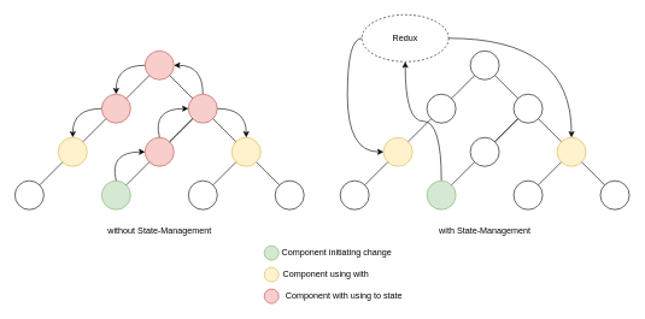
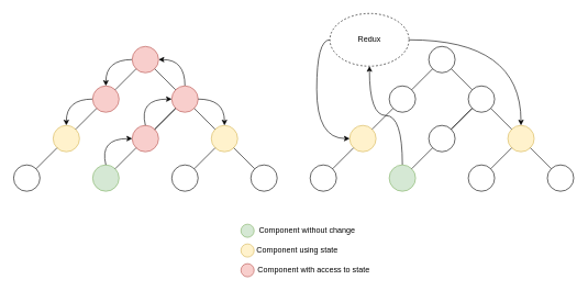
  <mxCell id="0" />
  <mxCell id="1" parent="0" />
  <mxCell id="2" style="edgeStyle=orthogonalEdgeStyle;curved=1;orthogonalLoop=1;jettySize=auto;html=1;exitX=0;exitY=0.5;exitDx=0;exitDy=0;entryX=0.5;entryY=0;entryDx=0;entryDy=0;strokeColor=#000000;" parent="1" source="3" target="5" edge="1"><mxGeometry relative="1" as="geometry" /></mxCell>
  <mxCell id="3" value="" style="ellipse;whiteSpace=wrap;html=1;aspect=fixed;fillColor=#f8cecc;strokeColor=#b85450;" parent="1" vertex="1"><mxGeometry x="200" y="70" width="40" height="40" as="geometry" /></mxCell>
  <mxCell id="4" style="edgeStyle=orthogonalEdgeStyle;curved=1;orthogonalLoop=1;jettySize=auto;html=1;exitX=0;exitY=0.5;exitDx=0;exitDy=0;entryX=0.5;entryY=0;entryDx=0;entryDy=0;strokeColor=#000000;" parent="1" source="5" target="10" edge="1"><mxGeometry relative="1" as="geometry" /></mxCell>
  <mxCell id="5" value="" style="ellipse;whiteSpace=wrap;html=1;aspect=fixed;fillColor=#f8cecc;strokeColor=#b85450;" parent="1" vertex="1"><mxGeometry x="140" y="130" width="40" height="40" as="geometry" /></mxCell>
  <mxCell id="6" style="edgeStyle=orthogonalEdgeStyle;curved=1;orthogonalLoop=1;jettySize=auto;html=1;exitX=0.5;exitY=0;exitDx=0;exitDy=0;entryX=1;entryY=0.5;entryDx=0;entryDy=0;strokeColor=#000000;" parent="1" source="7" target="3" edge="1"><mxGeometry relative="1" as="geometry" /></mxCell>
  <mxCell id="7" value="" style="ellipse;whiteSpace=wrap;html=1;aspect=fixed;fillColor=#f8cecc;strokeColor=#b85450;" parent="1" vertex="1"><mxGeometry x="260" y="130" width="40" height="40" as="geometry" /></mxCell>
  <mxCell id="8" value="" style="ellipse;whiteSpace=wrap;html=1;aspect=fixed;fillColor=#f8cecc;strokeColor=#b85450;" parent="1" vertex="1"><mxGeometry x="200" y="190" width="40" height="40" as="geometry" /></mxCell>
  <mxCell id="9" value="" style="ellipse;whiteSpace=wrap;html=1;aspect=fixed;fillColor=#fff2cc;strokeColor=#d6b656;" parent="1" vertex="1"><mxGeometry x="320" y="190" width="40" height="40" as="geometry" /></mxCell>
  <mxCell id="10" value="" style="ellipse;whiteSpace=wrap;html=1;aspect=fixed;fillColor=#fff2cc;strokeColor=#d6b656;" parent="1" vertex="1"><mxGeometry x="80" y="190" width="40" height="40" as="geometry" /></mxCell>
  <mxCell id="11" value="" style="ellipse;whiteSpace=wrap;html=1;aspect=fixed;" parent="1" vertex="1"><mxGeometry x="260" y="250" width="40" height="40" as="geometry" /></mxCell>
  <mxCell id="12" value="" style="ellipse;whiteSpace=wrap;html=1;aspect=fixed;" parent="1" vertex="1"><mxGeometry x="380" y="250" width="40" height="40" as="geometry" /></mxCell>
  <mxCell id="13" value="" style="ellipse;whiteSpace=wrap;html=1;aspect=fixed;fillColor=#d5e8d4;strokeColor=#82b366;" parent="1" vertex="1"><mxGeometry x="140" y="250" width="40" height="40" as="geometry" /></mxCell>
  <mxCell id="14" value="" style="ellipse;whiteSpace=wrap;html=1;aspect=fixed;" parent="1" vertex="1"><mxGeometry x="20" y="250" width="40" height="40" as="geometry" /></mxCell>
  <mxCell id="15" value="" style="endArrow=none;html=1;strokeColor=#000000;exitX=1;exitY=0;exitDx=0;exitDy=0;" parent="1" source="5" target="3" edge="1"><mxGeometry width="50" height="50" relative="1" as="geometry"><mxPoint x="170" y="130" as="sourcePoint" /><mxPoint x="200" y="100" as="targetPoint" /></mxGeometry></mxCell>
  <mxCell id="16" value="" style="endArrow=none;html=1;strokeColor=#000000;exitX=1;exitY=0;exitDx=0;exitDy=0;entryX=0;entryY=1;entryDx=0;entryDy=0;" parent="1" source="10" target="5" edge="1"><mxGeometry width="50" height="50" relative="1" as="geometry"><mxPoint x="110.002" y="191.718" as="sourcePoint" /><mxPoint x="141.718" y="160.002" as="targetPoint" /></mxGeometry></mxCell>
  <mxCell id="17" value="" style="endArrow=none;html=1;strokeColor=#000000;exitX=1;exitY=0;exitDx=0;exitDy=0;entryX=0;entryY=1;entryDx=0;entryDy=0;" parent="1" source="14" target="10" edge="1"><mxGeometry width="50" height="50" relative="1" as="geometry"><mxPoint x="60.002" y="261.718" as="sourcePoint" /><mxPoint x="91.718" y="230.002" as="targetPoint" /></mxGeometry></mxCell>
  <mxCell id="18" value="" style="endArrow=none;html=1;strokeColor=#000000;entryX=0;entryY=1;entryDx=0;entryDy=0;" parent="1" source="13" target="8" edge="1"><mxGeometry width="50" height="50" relative="1" as="geometry"><mxPoint x="170.002" y="251.718" as="sourcePoint" /><mxPoint x="201.718" y="220.002" as="targetPoint" /></mxGeometry></mxCell>
  <mxCell id="19" value="" style="endArrow=none;html=1;strokeColor=#000000;exitX=1;exitY=0;exitDx=0;exitDy=0;entryX=0;entryY=1;entryDx=0;entryDy=0;" parent="1" source="8" target="7" edge="1"><mxGeometry width="50" height="50" relative="1" as="geometry"><mxPoint x="224.142" y="185.858" as="sourcePoint" /><mxPoint x="255.858" y="154.142" as="targetPoint" /></mxGeometry></mxCell>
  <mxCell id="20" value="" style="endArrow=none;html=1;strokeColor=#000000;exitX=1;exitY=0;exitDx=0;exitDy=0;" parent="1" edge="1"><mxGeometry width="50" height="50" relative="1" as="geometry"><mxPoint x="234.142" y="195.858" as="sourcePoint" /><mxPoint x="265.858" y="164.142" as="targetPoint" /></mxGeometry></mxCell>
  <mxCell id="21" value="" style="endArrow=none;html=1;strokeColor=#000000;exitX=0;exitY=0;exitDx=0;exitDy=0;entryX=1;entryY=1;entryDx=0;entryDy=0;" parent="1" source="7" target="3" edge="1"><mxGeometry width="50" height="50" relative="1" as="geometry"><mxPoint x="244.142" y="205.858" as="sourcePoint" /><mxPoint x="275.858" y="174.142" as="targetPoint" /></mxGeometry></mxCell>
  <mxCell id="22" value="" style="endArrow=none;html=1;strokeColor=#000000;exitX=0;exitY=0;exitDx=0;exitDy=0;entryX=1;entryY=1;entryDx=0;entryDy=0;" parent="1" source="9" target="7" edge="1"><mxGeometry width="50" height="50" relative="1" as="geometry"><mxPoint x="254.142" y="215.858" as="sourcePoint" /><mxPoint x="285.858" y="184.142" as="targetPoint" /></mxGeometry></mxCell>
  <mxCell id="23" value="" style="endArrow=none;html=1;strokeColor=#000000;exitX=1;exitY=0;exitDx=0;exitDy=0;entryX=0;entryY=1;entryDx=0;entryDy=0;" parent="1" source="11" target="9" edge="1"><mxGeometry width="50" height="50" relative="1" as="geometry"><mxPoint x="264.142" y="225.858" as="sourcePoint" /><mxPoint x="295.858" y="194.142" as="targetPoint" /></mxGeometry></mxCell>
  <mxCell id="24" value="" style="endArrow=none;html=1;strokeColor=#000000;exitX=0;exitY=0;exitDx=0;exitDy=0;entryX=1;entryY=1;entryDx=0;entryDy=0;" parent="1" source="12" target="9" edge="1"><mxGeometry width="50" height="50" relative="1" as="geometry"><mxPoint x="274.142" y="235.858" as="sourcePoint" /><mxPoint x="305.858" y="204.142" as="targetPoint" /></mxGeometry></mxCell>
  <mxCell id="25" value="" style="endArrow=classic;html=1;strokeColor=#000000;exitX=0.5;exitY=0;exitDx=0;exitDy=0;entryX=0;entryY=0.5;entryDx=0;entryDy=0;curved=1;" parent="1" source="13" target="8" edge="1"><mxGeometry width="50" height="50" relative="1" as="geometry"><mxPoint x="180" y="270" as="sourcePoint" /><mxPoint x="230" y="220" as="targetPoint" /><Array as="points"><mxPoint x="150" y="210" /></Array></mxGeometry></mxCell>
  <mxCell id="26" value="" style="endArrow=classic;html=1;strokeColor=#000000;exitX=0.5;exitY=0;exitDx=0;exitDy=0;entryX=0;entryY=0.5;entryDx=0;entryDy=0;curved=1;" parent="1" edge="1"><mxGeometry width="50" height="50" relative="1" as="geometry"><mxPoint x="220" y="190" as="sourcePoint" /><mxPoint x="260" y="150" as="targetPoint" /><Array as="points"><mxPoint x="210" y="150" /></Array></mxGeometry></mxCell>
  <mxCell id="27" value="" style="endArrow=classic;html=1;strokeColor=#000000;exitX=1;exitY=0.5;exitDx=0;exitDy=0;entryX=0.5;entryY=0;entryDx=0;entryDy=0;curved=1;" parent="1" source="7" target="9" edge="1"><mxGeometry width="50" height="50" relative="1" as="geometry"><mxPoint x="310" y="170" as="sourcePoint" /><mxPoint x="350" y="130" as="targetPoint" /><Array as="points"><mxPoint x="340" y="150" /></Array></mxGeometry></mxCell>
  <mxCell id="28" value="" style="ellipse;whiteSpace=wrap;html=1;aspect=fixed;fillColor=#d5e8d4;strokeColor=#82b366;" parent="1" vertex="1"><mxGeometry x="365" y="340" width="20" height="20" as="geometry" /></mxCell>
- <mxCell id="29" value="Component initiating change" style="text;html=1;align=center;verticalAlign=middle;resizable=0;points=[];autosize=1;" parent="1" vertex="1"><mxGeometry x="380" y="340" width="170" height="20" as="geometry" /></mxCell>
+ <mxCell id="29" value="Component without change" style="text;html=1;align=center;verticalAlign=middle;resizable=0;points=[];autosize=1;" parent="1" vertex="1"><mxGeometry x="380" y="340" width="170" height="20" as="geometry" /></mxCell>
  <mxCell id="30" value="" style="ellipse;whiteSpace=wrap;html=1;aspect=fixed;fillColor=#fff2cc;strokeColor=#d6b656;" parent="1" vertex="1"><mxGeometry x="365" y="370" width="20" height="20" as="geometry" /></mxCell>
- <mxCell id="31" value="Component using with" style="text;html=1;align=center;verticalAlign=middle;resizable=0;points=[];autosize=1;" parent="1" vertex="1"><mxGeometry x="380" y="370" width="140" height="20" as="geometry" /></mxCell>
+ <mxCell id="31" value="Component using state" style="text;html=1;align=center;verticalAlign=middle;resizable=0;points=[];autosize=1;" parent="1" vertex="1"><mxGeometry x="380" y="370" width="140" height="20" as="geometry" /></mxCell>
  <mxCell id="32" value="" style="ellipse;whiteSpace=wrap;html=1;aspect=fixed;" parent="1" vertex="1"><mxGeometry x="650" y="70" width="40" height="40" as="geometry" /></mxCell>
  <mxCell id="33" value="" style="ellipse;whiteSpace=wrap;html=1;aspect=fixed;" parent="1" vertex="1"><mxGeometry x="590" y="130" width="40" height="40" as="geometry" /></mxCell>
  <mxCell id="34" value="" style="ellipse;whiteSpace=wrap;html=1;aspect=fixed;" parent="1" vertex="1"><mxGeometry x="710" y="130" width="40" height="40" as="geometry" /></mxCell>
  <mxCell id="35" value="" style="ellipse;whiteSpace=wrap;html=1;aspect=fixed;" parent="1" vertex="1"><mxGeometry x="650" y="190" width="40" height="40" as="geometry" /></mxCell>
  <mxCell id="36" value="" style="ellipse;whiteSpace=wrap;html=1;aspect=fixed;fillColor=#fff2cc;strokeColor=#d6b656;" parent="1" vertex="1"><mxGeometry x="770" y="190" width="40" height="40" as="geometry" /></mxCell>
  <mxCell id="37" value="" style="ellipse;whiteSpace=wrap;html=1;aspect=fixed;fillColor=#fff2cc;strokeColor=#d6b656;" parent="1" vertex="1"><mxGeometry x="530" y="190" width="40" height="40" as="geometry" /></mxCell>
  <mxCell id="38" value="" style="ellipse;whiteSpace=wrap;html=1;aspect=fixed;" parent="1" vertex="1"><mxGeometry x="710" y="250" width="40" height="40" as="geometry" /></mxCell>
  <mxCell id="39" value="" style="ellipse;whiteSpace=wrap;html=1;aspect=fixed;" parent="1" vertex="1"><mxGeometry x="830" y="250" width="40" height="40" as="geometry" /></mxCell>
  <mxCell id="40" style="edgeStyle=orthogonalEdgeStyle;curved=1;orthogonalLoop=1;jettySize=auto;html=1;exitX=0.5;exitY=0;exitDx=0;exitDy=0;entryX=0.5;entryY=1;entryDx=0;entryDy=0;strokeColor=#000000;" parent="1" source="41" target="55" edge="1"><mxGeometry relative="1" as="geometry" /></mxCell>
  <mxCell id="41" value="" style="ellipse;whiteSpace=wrap;html=1;aspect=fixed;fillColor=#d5e8d4;strokeColor=#82b366;" parent="1" vertex="1"><mxGeometry x="590" y="250" width="40" height="40" as="geometry" /></mxCell>
  <mxCell id="42" value="" style="ellipse;whiteSpace=wrap;html=1;aspect=fixed;" parent="1" vertex="1"><mxGeometry x="470" y="250" width="40" height="40" as="geometry" /></mxCell>
  <mxCell id="43" value="" style="endArrow=none;html=1;strokeColor=#000000;exitX=1;exitY=0;exitDx=0;exitDy=0;" parent="1" source="33" target="32" edge="1"><mxGeometry width="50" height="50" relative="1" as="geometry"><mxPoint x="620" y="130" as="sourcePoint" /><mxPoint x="650" y="100" as="targetPoint" /></mxGeometry></mxCell>
  <mxCell id="44" value="" style="endArrow=none;html=1;strokeColor=#000000;exitX=1;exitY=0;exitDx=0;exitDy=0;entryX=0;entryY=1;entryDx=0;entryDy=0;" parent="1" source="37" target="33" edge="1"><mxGeometry width="50" height="50" relative="1" as="geometry"><mxPoint x="560.002" y="191.718" as="sourcePoint" /><mxPoint x="591.718" y="160.002" as="targetPoint" /></mxGeometry></mxCell>
  <mxCell id="45" value="" style="endArrow=none;html=1;strokeColor=#000000;exitX=1;exitY=0;exitDx=0;exitDy=0;entryX=0;entryY=1;entryDx=0;entryDy=0;" parent="1" source="42" target="37" edge="1"><mxGeometry width="50" height="50" relative="1" as="geometry"><mxPoint x="510.002" y="261.718" as="sourcePoint" /><mxPoint x="541.718" y="230.002" as="targetPoint" /></mxGeometry></mxCell>
  <mxCell id="46" value="" style="endArrow=none;html=1;strokeColor=#000000;entryX=0;entryY=1;entryDx=0;entryDy=0;" parent="1" source="41" target="35" edge="1"><mxGeometry width="50" height="50" relative="1" as="geometry"><mxPoint x="620.002" y="251.718" as="sourcePoint" /><mxPoint x="651.718" y="220.002" as="targetPoint" /></mxGeometry></mxCell>
  <mxCell id="47" value="" style="endArrow=none;html=1;strokeColor=#000000;exitX=1;exitY=0;exitDx=0;exitDy=0;entryX=0;entryY=1;entryDx=0;entryDy=0;" parent="1" source="35" target="34" edge="1"><mxGeometry width="50" height="50" relative="1" as="geometry"><mxPoint x="674.142" y="185.858" as="sourcePoint" /><mxPoint x="705.858" y="154.142" as="targetPoint" /></mxGeometry></mxCell>
  <mxCell id="48" value="" style="endArrow=none;html=1;strokeColor=#000000;exitX=1;exitY=0;exitDx=0;exitDy=0;" parent="1" edge="1"><mxGeometry width="50" height="50" relative="1" as="geometry"><mxPoint x="684.142" y="195.858" as="sourcePoint" /><mxPoint x="715.858" y="164.142" as="targetPoint" /></mxGeometry></mxCell>
  <mxCell id="49" value="" style="endArrow=none;html=1;strokeColor=#000000;exitX=0;exitY=0;exitDx=0;exitDy=0;entryX=1;entryY=1;entryDx=0;entryDy=0;" parent="1" source="34" target="32" edge="1"><mxGeometry width="50" height="50" relative="1" as="geometry"><mxPoint x="694.142" y="205.858" as="sourcePoint" /><mxPoint x="725.858" y="174.142" as="targetPoint" /></mxGeometry></mxCell>
  <mxCell id="50" value="" style="endArrow=none;html=1;strokeColor=#000000;exitX=0;exitY=0;exitDx=0;exitDy=0;entryX=1;entryY=1;entryDx=0;entryDy=0;" parent="1" source="36" target="34" edge="1"><mxGeometry width="50" height="50" relative="1" as="geometry"><mxPoint x="704.142" y="215.858" as="sourcePoint" /><mxPoint x="735.858" y="184.142" as="targetPoint" /></mxGeometry></mxCell>
  <mxCell id="51" value="" style="endArrow=none;html=1;strokeColor=#000000;exitX=1;exitY=0;exitDx=0;exitDy=0;entryX=0;entryY=1;entryDx=0;entryDy=0;" parent="1" source="38" target="36" edge="1"><mxGeometry width="50" height="50" relative="1" as="geometry"><mxPoint x="714.142" y="225.858" as="sourcePoint" /><mxPoint x="745.858" y="194.142" as="targetPoint" /></mxGeometry></mxCell>
  <mxCell id="52" value="" style="endArrow=none;html=1;strokeColor=#000000;exitX=0;exitY=0;exitDx=0;exitDy=0;entryX=1;entryY=1;entryDx=0;entryDy=0;" parent="1" source="39" target="36" edge="1"><mxGeometry width="50" height="50" relative="1" as="geometry"><mxPoint x="724.142" y="235.858" as="sourcePoint" /><mxPoint x="755.858" y="204.142" as="targetPoint" /></mxGeometry></mxCell>
  <mxCell id="53" style="edgeStyle=orthogonalEdgeStyle;curved=1;orthogonalLoop=1;jettySize=auto;html=1;exitX=1;exitY=0.5;exitDx=0;exitDy=0;entryX=0.5;entryY=0;entryDx=0;entryDy=0;strokeColor=#000000;" parent="1" source="55" target="36" edge="1"><mxGeometry relative="1" as="geometry" /></mxCell>
  <mxCell id="54" style="edgeStyle=orthogonalEdgeStyle;curved=1;orthogonalLoop=1;jettySize=auto;html=1;exitX=0;exitY=0.5;exitDx=0;exitDy=0;entryX=0;entryY=0.5;entryDx=0;entryDy=0;strokeColor=#000000;" parent="1" source="55" target="37" edge="1"><mxGeometry relative="1" as="geometry" /></mxCell>
- <mxCell id="55" value="Redux" style="ellipse;whiteSpace=wrap;html=1;dashed=1;" parent="1" vertex="1"><mxGeometry x="500" y="20" width="120" height="65" as="geometry" /></mxCell>
+ <mxCell id="55" value="Redux" style="ellipse;whiteSpace=wrap;html=1;dashed=1;" parent="1" vertex="1"><mxGeometry x="500" y="20" width="120" height="80" as="geometry" /></mxCell>
  <mxCell id="56" value="" style="ellipse;whiteSpace=wrap;html=1;aspect=fixed;fillColor=#f8cecc;strokeColor=#b85450;" parent="1" vertex="1"><mxGeometry x="365" y="400" width="20" height="20" as="geometry" /></mxCell>
- <mxCell id="57" value="Component with using to state" style="text;html=1;align=center;verticalAlign=middle;resizable=0;points=[];autosize=1;" parent="1" vertex="1"><mxGeometry x="380" y="400" width="190" height="20" as="geometry" /></mxCell>
- <mxCell id="58" value="without State-Management" style="text;html=1;align=center;verticalAlign=middle;resizable=0;points=[];autosize=1;" parent="1" vertex="1"><mxGeometry x="140" y="310" width="160" height="20" as="geometry" /></mxCell>
- <mxCell id="59" value="with State-Management" style="text;html=1;align=center;verticalAlign=middle;resizable=0;points=[];autosize=1;" parent="1" vertex="1"><mxGeometry x="600" y="310" width="140" height="20" as="geometry" /></mxCell>
+ <mxCell id="57" value="Component with access to state" style="text;html=1;align=center;verticalAlign=middle;resizable=0;points=[];autosize=1;" parent="1" vertex="1"><mxGeometry x="380" y="400" width="190" height="20" as="geometry" /></mxCell>
